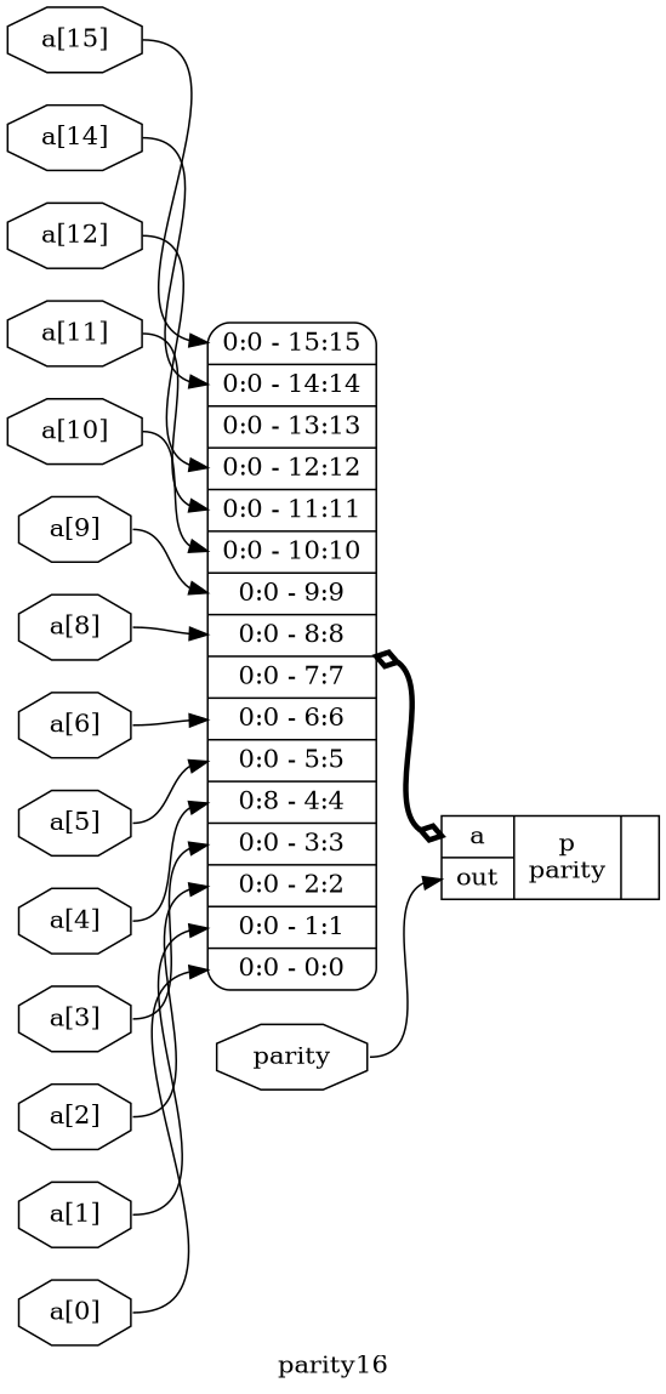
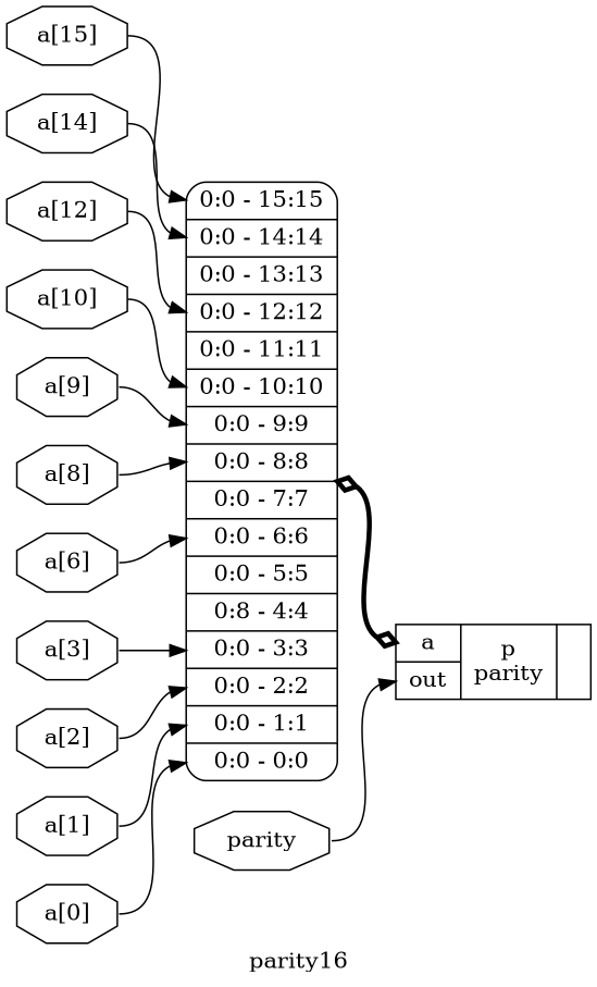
  digraph {
    label=parity16
    rankdir=LR
    remincross=true
    node [color=black fontcolor=black shape=octagon]
    edge [color=black tailport=e]
    n1 [label="a[0]"]
    n2 [label="<s15> 0:0 - 15:15 |<s14> 0:0 - 14:14 |<s13> 0:0 - 13:13 |<s12> 0:0 - 12:12 |<s11> 0:0 - 11:11 |<s10> 0:0 - 10:10 |<s9> 0:0 - 9:9 |<s8> 0:0 - 8:8 |<s7> 0:0 - 7:7 |<s6> 0:0 - 6:6 |<s5> 0:0 - 5:5 |<s4> 0:8 - 4:4 |<s3> 0:0 - 3:3 |<s2> 0:0 - 2:2 |<s1> 0:0 - 1:1 |<s0> 0:0 - 0:0 " shape=record style=rounded color="" fontcolor=""]
    n3 [label="{{<p18> a|<p17> out}|p\nparity|{}}" shape=record color="" fontcolor=""]
    n4 [label="a[10]"]
-   n5 [label="a[11]"]
    n6 [label="a[12]"]
    n7 [label="a[14]"]
    n8 [label="a[15]"]
    n9 [label="a[1]"]
    n10 [label="a[2]"]
    n11 [label="a[3]"]
-   n12 [label="a[4]"]
-   n13 [label="a[5]"]
    n14 [label="a[6]"]
    n15 [label="a[8]"]
    n16 [label="a[9]"]
    n17 [label=parity]
    n1 -> n2 [headport="s0:w"]
    n2 -> n3 [arrowhead=odiamond arrowtail=odiamond dir=both headport="p18:w" style="setlinewidth(3)"]
    n4 -> n2 [headport="s10:w"]
-   n5 -> n2 [headport="s11:w"]
    n6 -> n2 [headport="s12:w"]
    n7 -> n2 [headport="s14:w"]
    n8 -> n2 [headport="s15:w"]
    n9 -> n2 [headport="s1:w"]
    n10 -> n2 [headport="s2:w"]
    n11 -> n2 [headport="s3:w"]
-   n12 -> n2 [headport="s4:w"]
-   n13 -> n2 [headport="s5:w"]
    n14 -> n2 [headport="s6:w"]
    n15 -> n2 [headport="s8:w"]
    n16 -> n2 [headport="s9:w"]
    n17 -> n3 [headport="p17:w"]
  }
